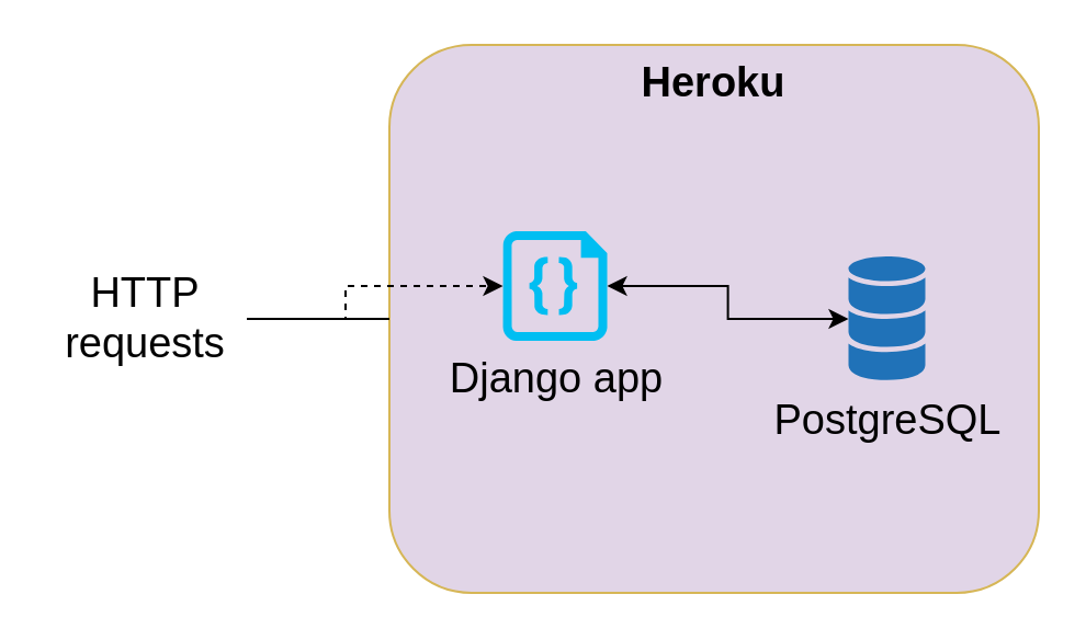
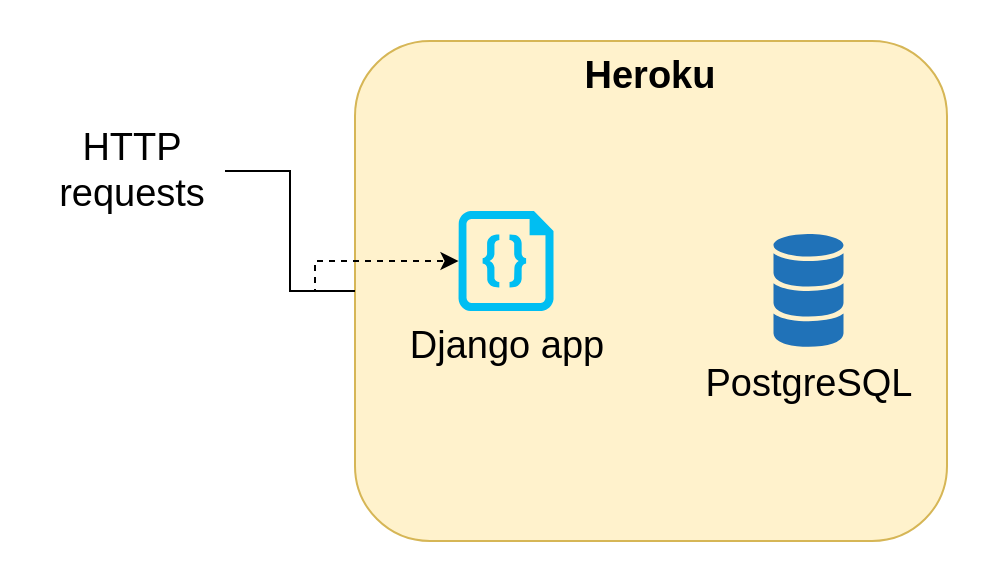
  <mxCell id="0" />
  <mxCell id="1" parent="0" />
- <mxCell id="2" value="Heroku" style="rounded=1;whiteSpace=wrap;html=1;fillColor=#e1d5e7;strokeColor=#d6b656;fontSize=19;fontStyle=1;verticalAlign=top;" vertex="1" parent="1"><mxGeometry x="177" y="20" width="296" height="250" as="geometry" /></mxCell>
+ <mxCell id="2" value="Heroku" style="rounded=1;whiteSpace=wrap;html=1;fillColor=#fff2cc;strokeColor=#d6b656;fontSize=19;fontStyle=1;verticalAlign=top;" vertex="1" parent="1"><mxGeometry x="177" y="20" width="296" height="250" as="geometry" /></mxCell>
  <mxCell id="3" value="PostgreSQL" style="shadow=0;dashed=0;html=1;strokeColor=none;labelPosition=center;verticalLabelPosition=bottom;verticalAlign=top;outlineConnect=0;align=center;shape=mxgraph.office.databases.database_mini_3;fillColor=#2072B8;fontSize=19;" vertex="1" parent="1"><mxGeometry x="386.25" y="116.5" width="35" height="57" as="geometry" /></mxCell>
- <mxCell id="4" style="edgeStyle=orthogonalEdgeStyle;rounded=0;orthogonalLoop=1;jettySize=auto;html=1;fontSize=19;fontColor=#000000;startArrow=classic;startFill=1;endArrow=classic;endFill=1;" edge="1" parent="1" source="5" target="3"><mxGeometry relative="1" as="geometry" /></mxCell>
  <mxCell id="5" value="Django app" style="verticalLabelPosition=bottom;html=1;verticalAlign=top;align=center;strokeColor=none;fillColor=#00BEF2;shape=mxgraph.azure.code_file;pointerEvents=1;fontSize=19;" vertex="1" parent="1"><mxGeometry x="228.75" y="105" width="47.5" height="50" as="geometry" /></mxCell>
  <mxCell id="6" value="" style="edgeStyle=orthogonalEdgeStyle;rounded=0;orthogonalLoop=1;jettySize=auto;html=1;startArrow=none;startFill=0;endArrow=none;endFill=0;fontSize=19;fontColor=#000000;" edge="1" parent="1" source="7" target="2"><mxGeometry relative="1" as="geometry" /></mxCell>
- <mxCell id="7" value="HTTP requests" style="text;html=1;strokeColor=none;fillColor=none;align=center;verticalAlign=middle;whiteSpace=wrap;rounded=0;fontSize=19;fontColor=#000000;" vertex="1" parent="1"><mxGeometry x="20" y="120" width="92" height="50" as="geometry" /></mxCell>
+ <mxCell id="7" value="HTTP requests" style="text;html=1;strokeColor=none;fillColor=none;align=center;verticalAlign=middle;whiteSpace=wrap;rounded=0;fontSize=19;fontColor=#000000;" vertex="1" parent="1"><mxGeometry x="20" y="60" width="92" height="50" as="geometry" /></mxCell>
  <mxCell id="8" style="edgeStyle=orthogonalEdgeStyle;rounded=0;orthogonalLoop=1;jettySize=auto;html=1;exitX=0;exitY=0.5;exitDx=0;exitDy=0;entryX=0;entryY=0.5;entryDx=0;entryDy=0;entryPerimeter=0;dashed=1;startArrow=none;startFill=0;endArrow=classic;endFill=1;fontSize=19;fontColor=#000000;" edge="1" parent="1" source="2" target="5"><mxGeometry relative="1" as="geometry" /></mxCell>
